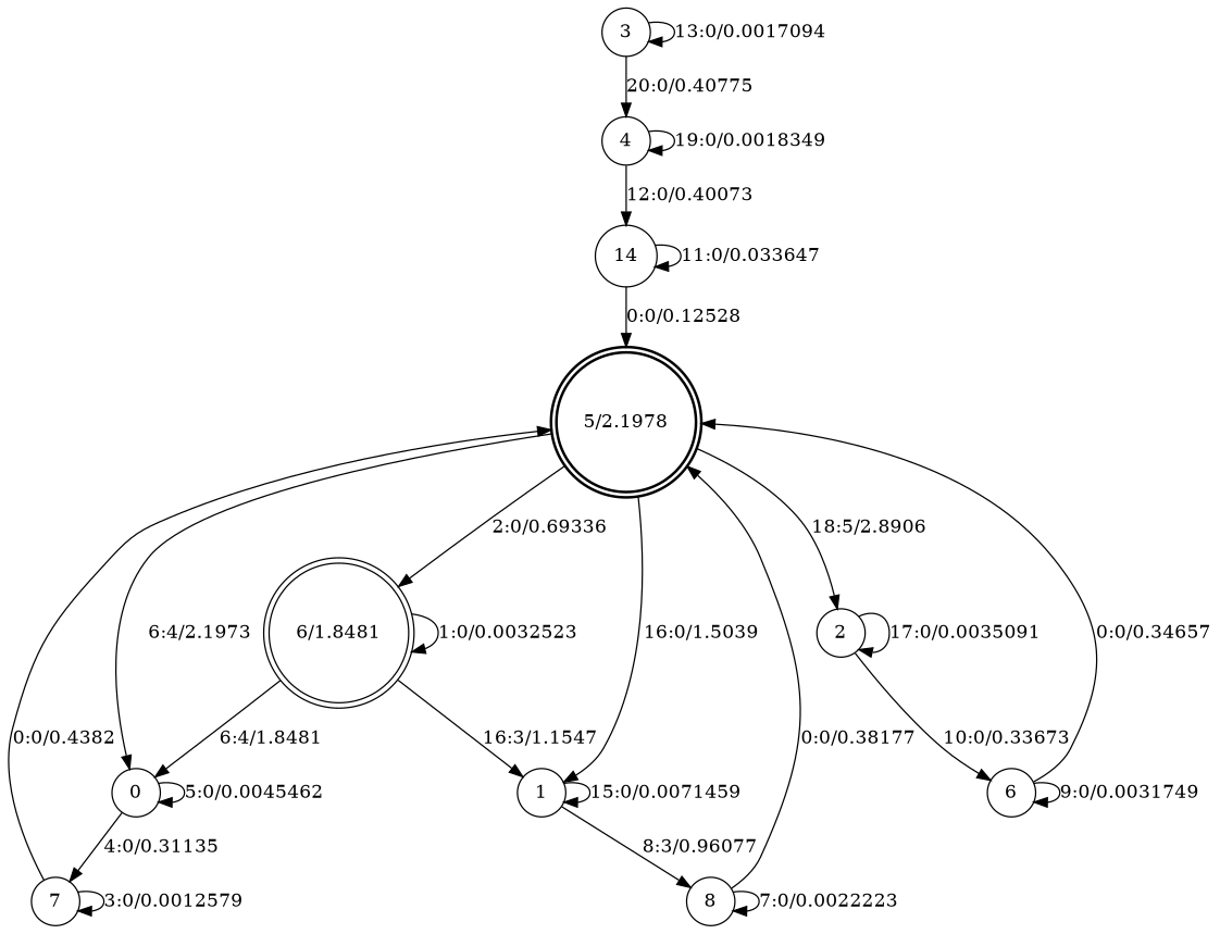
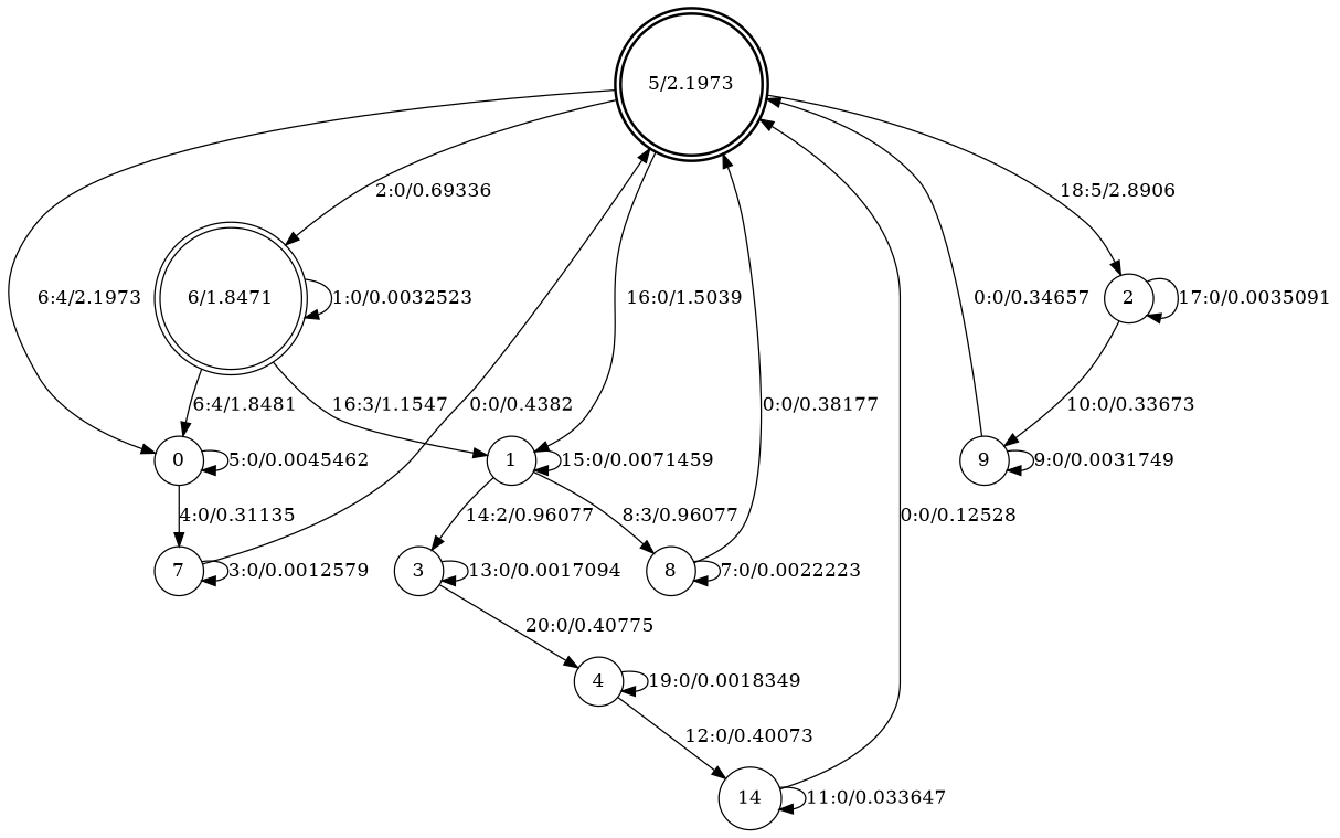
  digraph {
    nodesep=0.25
    rankdir=TB
    ranksep=0.4
    node [fontsize=14 shape=circle style=solid]
    edge [fontsize=14]
-   n1 [label="5/2.1978" shape=doublecircle style=bold]
+   n1 [label="5/2.1973" shape=doublecircle style=bold]
    n2 [label=0]
    n3 [label=1]
    n4 [label=2]
-   n5 [label="6/1.8481" shape=doublecircle]
+   n5 [label="6/1.8471" shape=doublecircle]
    n6 [label=7]
    n7 [label=8]
    n8 [label=3]
-   n9 [label=6]
+   n9 [label=9]
    n10 [label=4]
    n11 [label=14]
    n1 -> n2 [label="6:4/2.1973"]
    n1 -> n3 [label="16:0/1.5039"]
    n1 -> n4 [label="18:5/2.8906"]
    n1 -> n5 [label="2:0/0.69336"]
    n2 -> n2 [label="5:0/0.0045462"]
    n2 -> n6 [label="4:0/0.31135"]
    n3 -> n3 [label="15:0/0.0071459"]
    n3 -> n7 [label="8:3/0.96077"]
+   n3 -> n8 [label="14:2/0.96077"]
    n4 -> n4 [label="17:0/0.0035091"]
    n4 -> n9 [label="10:0/0.33673"]
    n5 -> n2 [label="6:4/1.8481"]
    n5 -> n3 [label="16:3/1.1547"]
    n5 -> n5 [label="1:0/0.0032523"]
    n6 -> n1 [label="0:0/0.4382"]
    n6 -> n6 [label="3:0/0.0012579"]
    n7 -> n1 [label="0:0/0.38177"]
    n7 -> n7 [label="7:0/0.0022223"]
    n8 -> n8 [label="13:0/0.0017094"]
    n8 -> n10 [label="20:0/0.40775"]
    n9 -> n1 [label="0:0/0.34657"]
    n9 -> n9 [label="9:0/0.0031749"]
    n10 -> n10 [label="19:0/0.0018349"]
    n10 -> n11 [label="12:0/0.40073"]
    n11 -> n1 [label="0:0/0.12528"]
    n11 -> n11 [label="11:0/0.033647"]
  }
